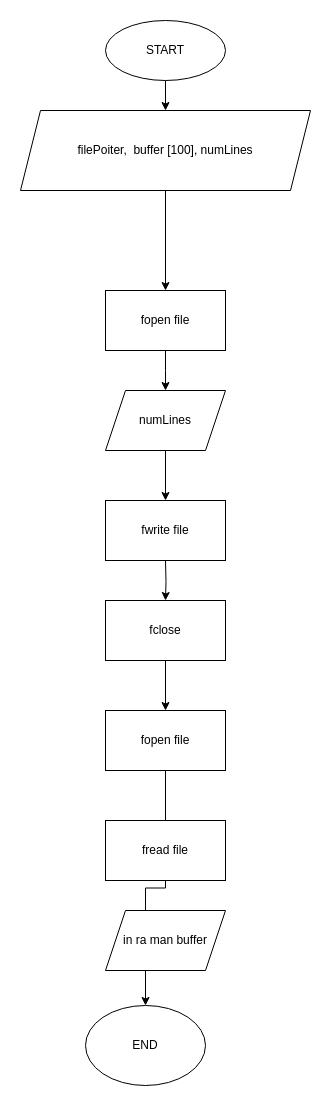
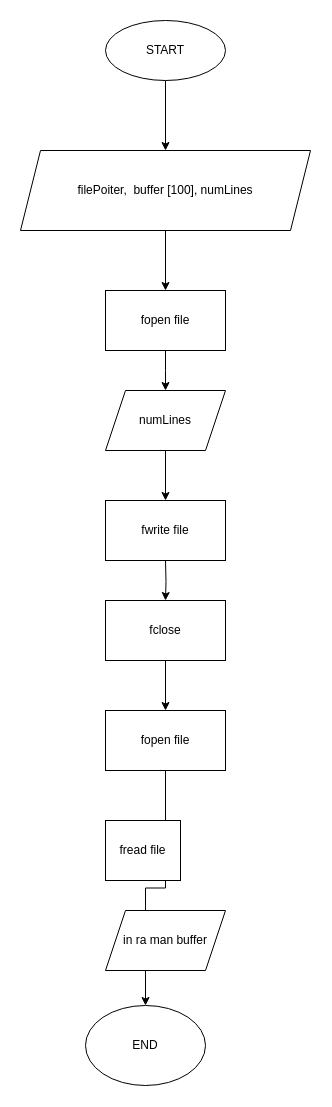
  <mxCell id="0" />
  <mxCell id="1" parent="0" />
  <mxCell id="2" style="edgeStyle=orthogonalEdgeStyle;rounded=0;orthogonalLoop=1;jettySize=auto;html=1;exitX=0.5;exitY=1;exitDx=0;exitDy=0;entryX=0.5;entryY=0;entryDx=0;entryDy=0;" parent="1" source="3" target="5" edge="1"><mxGeometry relative="1" as="geometry" /></mxCell>
  <mxCell id="3" value="START" style="ellipse;whiteSpace=wrap;html=1;" parent="1" vertex="1"><mxGeometry x="105" y="20" width="120" height="60" as="geometry" /></mxCell>
  <mxCell id="4" style="edgeStyle=orthogonalEdgeStyle;rounded=0;orthogonalLoop=1;jettySize=auto;html=1;exitX=0.5;exitY=1;exitDx=0;exitDy=0;entryX=0.5;entryY=0;entryDx=0;entryDy=0;" parent="1" source="5" target="7" edge="1"><mxGeometry relative="1" as="geometry" /></mxCell>
- <mxCell id="5" value="filePoiter,&amp;nbsp; buffer [100], numLines" style="shape=parallelogram;perimeter=parallelogramPerimeter;whiteSpace=wrap;html=1;fixedSize=1;" parent="1" vertex="1"><mxGeometry x="20" y="110" width="290" height="80" as="geometry" /></mxCell>
+ <mxCell id="5" value="filePoiter,&amp;nbsp; buffer [100], numLines" style="shape=parallelogram;perimeter=parallelogramPerimeter;whiteSpace=wrap;html=1;fixedSize=1;" parent="1" vertex="1"><mxGeometry x="20" y="150" width="290" height="80" as="geometry" /></mxCell>
  <mxCell id="6" style="edgeStyle=orthogonalEdgeStyle;rounded=0;orthogonalLoop=1;jettySize=auto;html=1;exitX=0.5;exitY=1;exitDx=0;exitDy=0;entryX=0.5;entryY=0;entryDx=0;entryDy=0;" parent="1" source="7" edge="1"><mxGeometry relative="1" as="geometry"><mxPoint x="165" y="390" as="targetPoint" /></mxGeometry></mxCell>
  <mxCell id="7" value="fopen file" style="rounded=0;whiteSpace=wrap;html=1;" parent="1" vertex="1"><mxGeometry x="105" y="290" width="120" height="60" as="geometry" /></mxCell>
  <mxCell id="8" style="edgeStyle=orthogonalEdgeStyle;rounded=0;orthogonalLoop=1;jettySize=auto;html=1;exitX=0.5;exitY=1;exitDx=0;exitDy=0;entryX=0.5;entryY=0;entryDx=0;entryDy=0;" parent="1" target="10" edge="1"><mxGeometry relative="1" as="geometry"><mxPoint x="165" y="560" as="sourcePoint" /></mxGeometry></mxCell>
  <mxCell id="9" style="edgeStyle=orthogonalEdgeStyle;rounded=0;orthogonalLoop=1;jettySize=auto;html=1;exitX=0.5;exitY=1;exitDx=0;exitDy=0;entryX=0.5;entryY=0;entryDx=0;entryDy=0;" parent="1" source="16" target="11" edge="1"><mxGeometry relative="1" as="geometry" /></mxCell>
  <mxCell id="10" value="fclose" style="rounded=0;whiteSpace=wrap;html=1;" parent="1" vertex="1"><mxGeometry x="105" y="600" width="120" height="60" as="geometry" /></mxCell>
  <mxCell id="11" value="END" style="ellipse;whiteSpace=wrap;html=1;" parent="1" vertex="1"><mxGeometry x="85" y="1005" width="120" height="80" as="geometry" /></mxCell>
  <mxCell id="12" value="" style="edgeStyle=orthogonalEdgeStyle;rounded=0;orthogonalLoop=1;jettySize=auto;html=1;exitX=0.5;exitY=1;exitDx=0;exitDy=0;entryX=0.5;entryY=0;entryDx=0;entryDy=0;" parent="1" edge="1"><mxGeometry relative="1" as="geometry"><mxPoint x="165" y="450" as="sourcePoint" /><mxPoint x="165" y="500" as="targetPoint" /></mxGeometry></mxCell>
  <mxCell id="13" value="numLines" style="shape=parallelogram;perimeter=parallelogramPerimeter;whiteSpace=wrap;html=1;fixedSize=1;" vertex="1" parent="1"><mxGeometry x="105" y="390" width="120" height="60" as="geometry" /></mxCell>
  <mxCell id="14" value="fwrite file" style="rounded=0;whiteSpace=wrap;html=1;" vertex="1" parent="1"><mxGeometry x="105" y="500" width="120" height="60" as="geometry" /></mxCell>
  <mxCell id="15" value="" style="edgeStyle=orthogonalEdgeStyle;rounded=0;orthogonalLoop=1;jettySize=auto;html=1;exitX=0.5;exitY=1;exitDx=0;exitDy=0;entryX=0.5;entryY=0;entryDx=0;entryDy=0;" edge="1" parent="1" source="10" target="16"><mxGeometry relative="1" as="geometry"><mxPoint x="165" y="660" as="sourcePoint" /><mxPoint x="165" y="840" as="targetPoint" /></mxGeometry></mxCell>
  <mxCell id="16" value="fopen file" style="rounded=0;whiteSpace=wrap;html=1;" vertex="1" parent="1"><mxGeometry x="105" y="710" width="120" height="60" as="geometry" /></mxCell>
- <mxCell id="17" value="fread file" style="rounded=0;whiteSpace=wrap;html=1;" vertex="1" parent="1"><mxGeometry x="105" y="820" width="120" height="60" as="geometry" /></mxCell>
+ <mxCell id="17" value="fread file" style="rounded=0;whiteSpace=wrap;html=1;" vertex="1" parent="1"><mxGeometry x="105" y="820" width="75" height="60" as="geometry" /></mxCell>
  <mxCell id="18" value="in ra man buffer" style="shape=parallelogram;perimeter=parallelogramPerimeter;whiteSpace=wrap;html=1;fixedSize=1;" vertex="1" parent="1"><mxGeometry x="105" y="910" width="120" height="60" as="geometry" /></mxCell>
